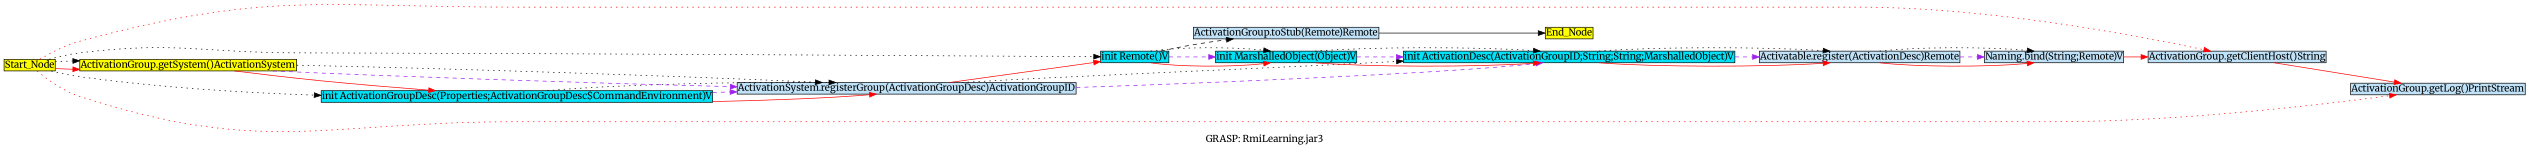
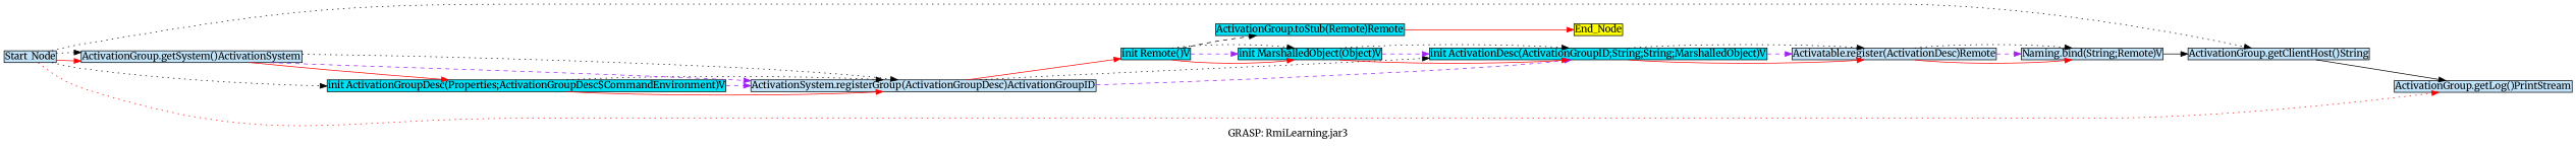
  digraph {
    fontname=Merriweather
    label="GRASP: RmiLearning.jar3"
    rankdir=LR
    node [fillcolor="#c0e2f8" fontname=Merriweather margin=0.02 shape=box style=filled]
    edge [color=black fontname=Merriweather style=dotted]
-   Start_Node [fillcolor=yellow height=0 width=0]
+   Start_Node [height=0 width=0]
    "init ActivationGroupDesc(Properties;ActivationGroupDesc$CommandEnvironment)V" [fillcolor="#00e2f8" height=0 width=0]
-   "ActivationGroup.getSystem()ActivationSystem" [fillcolor=yellow height=0 width=0]
+   "ActivationGroup.getSystem()ActivationSystem" [height=0 width=0]
    "init Remote()V" [fillcolor="#00e2f8" height=0 width=0]
    "ActivationGroup.getLog()PrintStream" [height=0 width=0]
    "ActivationGroup.getClientHost()String" [height=0 width=0]
    "ActivationSystem.registerGroup(ActivationGroupDesc)ActivationGroupID" [height=0 width=0]
    "init MarshalledObject(Object)V" [fillcolor="#00e2f8" height=0 width=0]
-   "ActivationGroup.toStub(Remote)Remote" [height=0 width=0]
+   "ActivationGroup.toStub(Remote)Remote" [fillcolor="#00e2f8" height=0 width=0]
    "init ActivationDesc(ActivationGroupID;String;String;MarshalledObject)V" [fillcolor="#00e2f8" height=0 width=0]
    End_Node [fillcolor=yellow height=0 width=0]
    "Naming.bind(String;Remote)V" [height=0 width=0]
    "Activatable.register(ActivationDesc)Remote" [height=0 width=0]
    Start_Node -> "init ActivationGroupDesc(Properties;ActivationGroupDesc$CommandEnvironment)V"
    Start_Node -> "ActivationGroup.getSystem()ActivationSystem" [color=red style=solid]
    Start_Node -> "ActivationGroup.getSystem()ActivationSystem"
-   Start_Node -> "init Remote()V"
    Start_Node -> "ActivationGroup.getLog()PrintStream" [color=red]
-   Start_Node -> "ActivationGroup.getClientHost()String" [color=red]
+   Start_Node -> "ActivationGroup.getClientHost()String"
    "init ActivationGroupDesc(Properties;ActivationGroupDesc$CommandEnvironment)V" -> "ActivationSystem.registerGroup(ActivationGroupDesc)ActivationGroupID" [color=red style=solid]
    "init ActivationGroupDesc(Properties;ActivationGroupDesc$CommandEnvironment)V" -> "ActivationSystem.registerGroup(ActivationGroupDesc)ActivationGroupID" [color=purple style=dashed]
    "init ActivationGroupDesc(Properties;ActivationGroupDesc$CommandEnvironment)V" -> "ActivationSystem.registerGroup(ActivationGroupDesc)ActivationGroupID"
    "ActivationGroup.getSystem()ActivationSystem" -> "init ActivationGroupDesc(Properties;ActivationGroupDesc$CommandEnvironment)V" [color=red style=solid]
    "ActivationGroup.getSystem()ActivationSystem" -> "ActivationSystem.registerGroup(ActivationGroupDesc)ActivationGroupID" [color=purple style=dashed]
    "ActivationGroup.getSystem()ActivationSystem" -> "ActivationSystem.registerGroup(ActivationGroupDesc)ActivationGroupID"
    "init Remote()V" -> "init MarshalledObject(Object)V" [color=red style=solid]
    "init Remote()V" -> "init MarshalledObject(Object)V" [color=purple style=dashed]
    "init Remote()V" -> "init MarshalledObject(Object)V"
    "init Remote()V" -> "ActivationGroup.toStub(Remote)Remote" [style=dashed]
-   "ActivationGroup.getClientHost()String" -> "ActivationGroup.getLog()PrintStream" [color=red style=solid]
+   "ActivationGroup.getClientHost()String" -> "ActivationGroup.getLog()PrintStream" [style=solid]
    "ActivationSystem.registerGroup(ActivationGroupDesc)ActivationGroupID" -> "init Remote()V" [color=red style=solid]
    "ActivationSystem.registerGroup(ActivationGroupDesc)ActivationGroupID" -> "init ActivationDesc(ActivationGroupID;String;String;MarshalledObject)V" [color=purple style=dashed]
    "ActivationSystem.registerGroup(ActivationGroupDesc)ActivationGroupID" -> "init ActivationDesc(ActivationGroupID;String;String;MarshalledObject)V"
    "init MarshalledObject(Object)V" -> "init ActivationDesc(ActivationGroupID;String;String;MarshalledObject)V" [color=red style=solid]
    "init MarshalledObject(Object)V" -> "init ActivationDesc(ActivationGroupID;String;String;MarshalledObject)V" [color=purple style=dashed]
    "init MarshalledObject(Object)V" -> "init ActivationDesc(ActivationGroupID;String;String;MarshalledObject)V"
-   "ActivationGroup.toStub(Remote)Remote" -> End_Node [style=solid]
+   "ActivationGroup.toStub(Remote)Remote" -> End_Node [color=red style=solid]
    "init ActivationDesc(ActivationGroupID;String;String;MarshalledObject)V" -> "Activatable.register(ActivationDesc)Remote" [color=red style=solid]
    "init ActivationDesc(ActivationGroupID;String;String;MarshalledObject)V" -> "Activatable.register(ActivationDesc)Remote" [color=purple style=dashed]
    "init ActivationDesc(ActivationGroupID;String;String;MarshalledObject)V" -> "Activatable.register(ActivationDesc)Remote"
-   "Naming.bind(String;Remote)V" -> "ActivationGroup.getClientHost()String" [color=red style=solid]
+   "Naming.bind(String;Remote)V" -> "ActivationGroup.getClientHost()String" [style=solid]
    "Activatable.register(ActivationDesc)Remote" -> "Naming.bind(String;Remote)V" [color=red style=solid]
    "Activatable.register(ActivationDesc)Remote" -> "Naming.bind(String;Remote)V" [color=purple style=dashed]
    "Activatable.register(ActivationDesc)Remote" -> "Naming.bind(String;Remote)V"
  }
